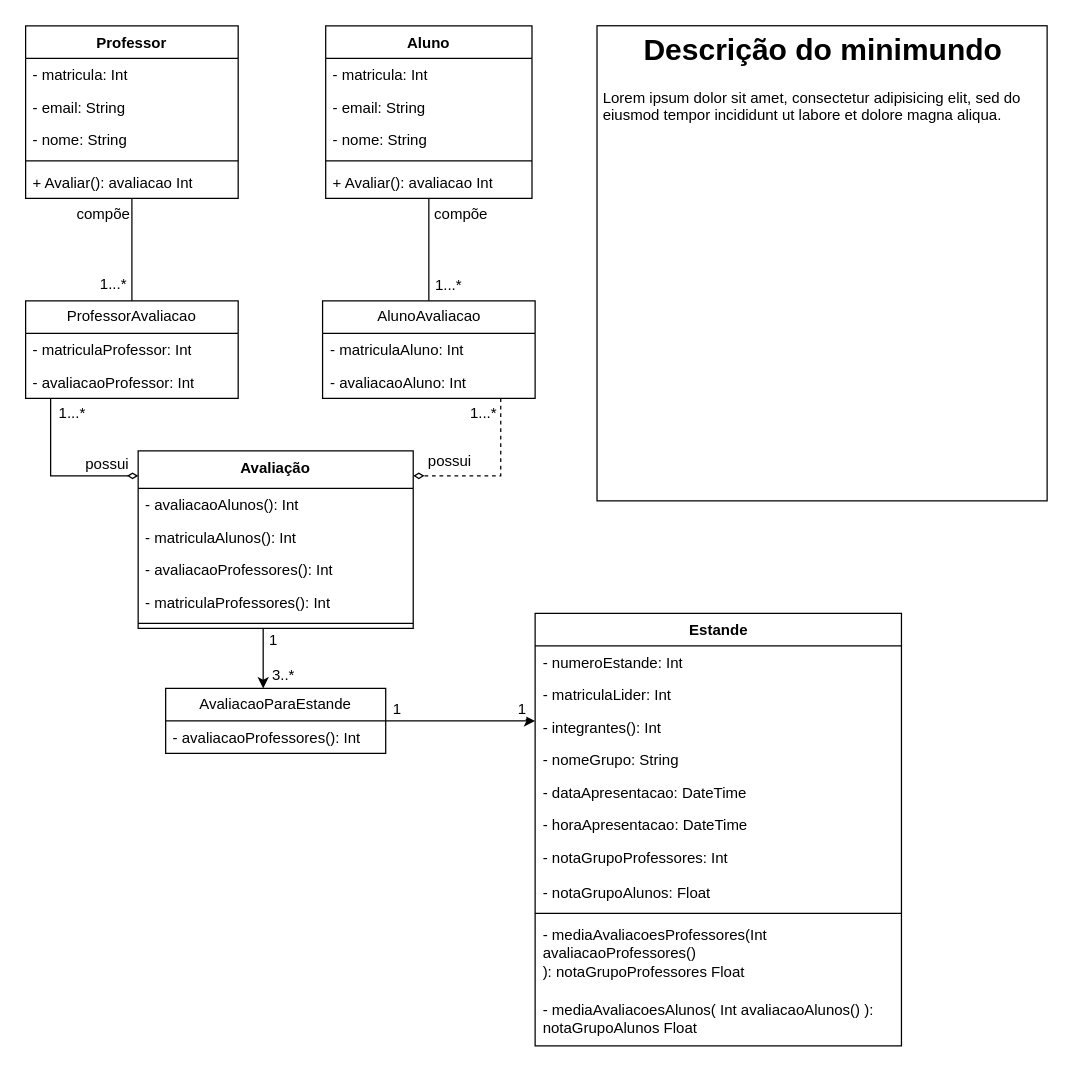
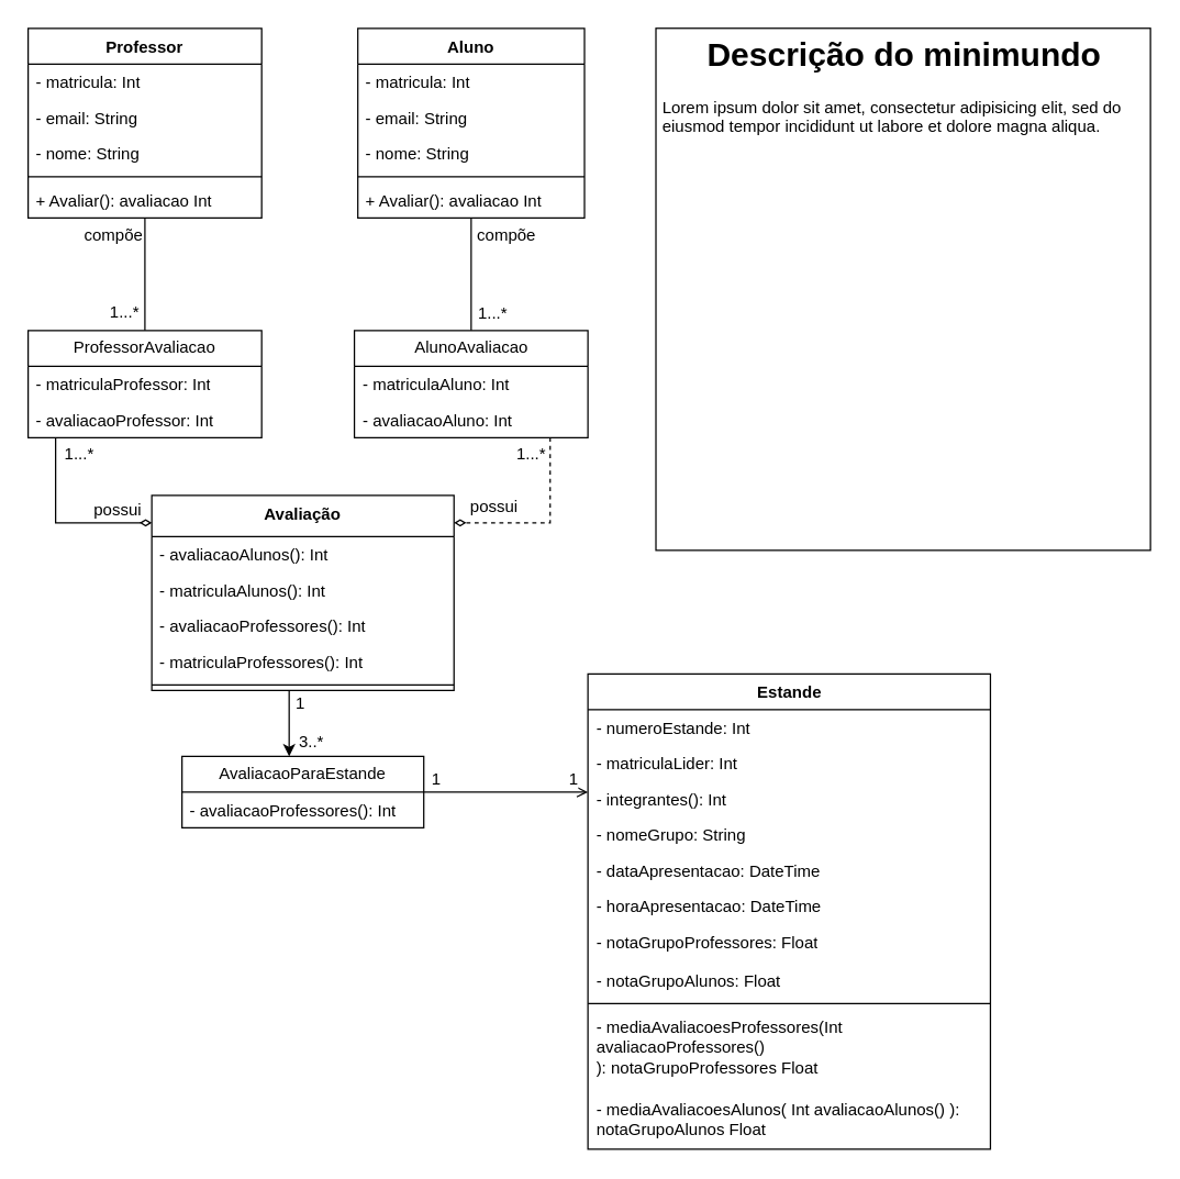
  <mxCell id="0" />
  <mxCell id="1" parent="0" />
  <mxCell id="2" style="edgeStyle=orthogonalEdgeStyle;rounded=0;orthogonalLoop=1;jettySize=auto;html=1;endArrow=none;endFill=0;" parent="1" source="46" target="17" edge="1"><mxGeometry relative="1" as="geometry"><Array as="points" /><mxPoint x="333" y="403" as="sourcePoint" /></mxGeometry></mxCell>
  <mxCell id="3" value="&lt;font style=&quot;font-size: 12px;&quot;&gt;compõe&lt;/font&gt;" style="edgeLabel;html=1;align=center;verticalAlign=middle;resizable=0;points=[];" parent="2" vertex="1" connectable="0"><mxGeometry x="-0.787" relative="1" as="geometry"><mxPoint x="25" y="3" as="offset" /></mxGeometry></mxCell>
  <mxCell id="4" value="&lt;font style=&quot;font-size: 12px;&quot;&gt;1...*&lt;/font&gt;" style="edgeLabel;html=1;align=center;verticalAlign=middle;resizable=0;points=[];" parent="2" vertex="1" connectable="0"><mxGeometry x="0.693" y="1" relative="1" as="geometry"><mxPoint x="14" as="offset" /></mxGeometry></mxCell>
  <mxCell id="5" style="edgeStyle=orthogonalEdgeStyle;rounded=0;orthogonalLoop=1;jettySize=auto;html=1;" parent="1" source="8" target="44" edge="1"><mxGeometry relative="1" as="geometry"><Array as="points"><mxPoint x="210" y="520" /><mxPoint x="210" y="520" /></Array><mxPoint x="100" y="502" as="sourcePoint" /><mxPoint x="144" y="576" as="targetPoint" /></mxGeometry></mxCell>
  <mxCell id="6" value="&lt;font style=&quot;font-size: 12px;&quot;&gt;3..*&lt;/font&gt;" style="edgeLabel;html=1;align=center;verticalAlign=middle;resizable=0;points=[];" parent="5" vertex="1" connectable="0"><mxGeometry x="0.682" y="2" relative="1" as="geometry"><mxPoint x="13" y="-3" as="offset" /></mxGeometry></mxCell>
  <mxCell id="7" value="&lt;font style=&quot;font-size: 12px;&quot;&gt;1&lt;/font&gt;" style="edgeLabel;html=1;align=center;verticalAlign=middle;resizable=0;points=[];" parent="5" vertex="1" connectable="0"><mxGeometry x="-0.429" y="1" relative="1" as="geometry"><mxPoint x="6" y="-5" as="offset" /></mxGeometry></mxCell>
  <mxCell id="8" value="Avaliação" style="swimlane;fontStyle=1;align=center;verticalAlign=top;childLayout=stackLayout;horizontal=1;startSize=30;horizontalStack=0;resizeParent=1;resizeParentMax=0;resizeLast=0;collapsible=1;marginBottom=0;whiteSpace=wrap;html=1;" parent="1" vertex="1"><mxGeometry x="110" y="360" width="220" height="142" as="geometry" /></mxCell>
  <mxCell id="9" value="- avaliacaoAlunos(): Int" style="text;strokeColor=none;fillColor=none;align=left;verticalAlign=top;spacingLeft=4;spacingRight=4;overflow=hidden;rotatable=0;points=[[0,0.5],[1,0.5]];portConstraint=eastwest;whiteSpace=wrap;html=1;" parent="8" vertex="1"><mxGeometry y="30" width="220" height="26" as="geometry" /></mxCell>
  <mxCell id="10" value="- matriculaAlunos(): Int" style="text;strokeColor=none;fillColor=none;align=left;verticalAlign=top;spacingLeft=4;spacingRight=4;overflow=hidden;rotatable=0;points=[[0,0.5],[1,0.5]];portConstraint=eastwest;whiteSpace=wrap;html=1;" parent="8" vertex="1"><mxGeometry y="56" width="220" height="26" as="geometry" /></mxCell>
  <mxCell id="11" value="- avaliacaoProfessores(): Int" style="text;strokeColor=none;fillColor=none;align=left;verticalAlign=top;spacingLeft=4;spacingRight=4;overflow=hidden;rotatable=0;points=[[0,0.5],[1,0.5]];portConstraint=eastwest;whiteSpace=wrap;html=1;" parent="8" vertex="1"><mxGeometry y="82" width="220" height="26" as="geometry" /></mxCell>
  <mxCell id="12" value="- matriculaProfessores(): Int" style="text;strokeColor=none;fillColor=none;align=left;verticalAlign=top;spacingLeft=4;spacingRight=4;overflow=hidden;rotatable=0;points=[[0,0.5],[1,0.5]];portConstraint=eastwest;whiteSpace=wrap;html=1;" parent="8" vertex="1"><mxGeometry y="108" width="220" height="26" as="geometry" /></mxCell>
  <mxCell id="13" value="" style="line;strokeWidth=1;fillColor=none;align=left;verticalAlign=middle;spacingTop=-1;spacingLeft=3;spacingRight=3;rotatable=0;labelPosition=right;points=[];portConstraint=eastwest;strokeColor=inherit;" parent="8" vertex="1"><mxGeometry y="134" width="220" height="8" as="geometry" /></mxCell>
  <mxCell id="14" style="edgeStyle=orthogonalEdgeStyle;rounded=0;orthogonalLoop=1;jettySize=auto;html=1;endArrow=diamondThin;endFill=0;dashed=1;" parent="1" target="8" edge="1" source="17"><mxGeometry relative="1" as="geometry"><mxPoint x="287" y="320" as="sourcePoint" /><Array as="points"><mxPoint x="400" y="380" /></Array></mxGeometry></mxCell>
  <mxCell id="15" value="&lt;font style=&quot;font-size: 12px;&quot;&gt;possui&lt;/font&gt;" style="edgeLabel;html=1;align=center;verticalAlign=middle;resizable=0;points=[];" parent="14" vertex="1" connectable="0"><mxGeometry x="0.733" relative="1" as="geometry"><mxPoint x="10" y="-12" as="offset" /></mxGeometry></mxCell>
  <mxCell id="16" value="&lt;font style=&quot;font-size: 12px;&quot;&gt;1...*&lt;/font&gt;" style="edgeLabel;html=1;align=center;verticalAlign=middle;resizable=0;points=[];" parent="14" vertex="1" connectable="0"><mxGeometry x="-0.872" relative="1" as="geometry"><mxPoint x="-15" y="3" as="offset" /></mxGeometry></mxCell>
  <mxCell id="17" value="AlunoAvaliacao" style="swimlane;fontStyle=0;childLayout=stackLayout;horizontal=1;startSize=26;fillColor=none;horizontalStack=0;resizeParent=1;resizeParentMax=0;resizeLast=0;collapsible=1;marginBottom=0;whiteSpace=wrap;html=1;" parent="1" vertex="1"><mxGeometry x="257.5" y="240" width="170" height="78" as="geometry" /></mxCell>
  <mxCell id="18" value="- matriculaAluno: Int" style="text;strokeColor=none;fillColor=none;align=left;verticalAlign=top;spacingLeft=4;spacingRight=4;overflow=hidden;rotatable=0;points=[[0,0.5],[1,0.5]];portConstraint=eastwest;whiteSpace=wrap;html=1;" parent="17" vertex="1"><mxGeometry y="26" width="170" height="26" as="geometry" /></mxCell>
  <mxCell id="19" value="- avaliacaoAluno: Int" style="text;strokeColor=none;fillColor=none;align=left;verticalAlign=top;spacingLeft=4;spacingRight=4;overflow=hidden;rotatable=0;points=[[0,0.5],[1,0.5]];portConstraint=eastwest;whiteSpace=wrap;html=1;" parent="17" vertex="1"><mxGeometry y="52" width="170" height="26" as="geometry" /></mxCell>
  <mxCell id="20" value="Estande" style="swimlane;fontStyle=1;align=center;verticalAlign=top;childLayout=stackLayout;horizontal=1;startSize=26;horizontalStack=0;resizeParent=1;resizeParentMax=0;resizeLast=0;collapsible=1;marginBottom=0;whiteSpace=wrap;html=1;" parent="1" vertex="1"><mxGeometry x="427.5" y="490" width="293" height="346" as="geometry" /></mxCell>
  <mxCell id="21" value="- numeroEstande: Int" style="text;strokeColor=none;fillColor=none;align=left;verticalAlign=top;spacingLeft=4;spacingRight=4;overflow=hidden;rotatable=0;points=[[0,0.5],[1,0.5]];portConstraint=eastwest;whiteSpace=wrap;html=1;" vertex="1" parent="20"><mxGeometry y="26" width="293" height="26" as="geometry" /></mxCell>
  <mxCell id="22" value="- matriculaLider: Int" style="text;strokeColor=none;fillColor=none;align=left;verticalAlign=top;spacingLeft=4;spacingRight=4;overflow=hidden;rotatable=0;points=[[0,0.5],[1,0.5]];portConstraint=eastwest;whiteSpace=wrap;html=1;" vertex="1" parent="20"><mxGeometry y="52" width="293" height="26" as="geometry" /></mxCell>
  <mxCell id="23" value="- integrantes(): Int" style="text;strokeColor=none;fillColor=none;align=left;verticalAlign=top;spacingLeft=4;spacingRight=4;overflow=hidden;rotatable=0;points=[[0,0.5],[1,0.5]];portConstraint=eastwest;whiteSpace=wrap;html=1;" parent="20" vertex="1"><mxGeometry y="78" width="293" height="26" as="geometry" /></mxCell>
  <mxCell id="24" value="- nomeGrupo: String" style="text;strokeColor=none;fillColor=none;align=left;verticalAlign=top;spacingLeft=4;spacingRight=4;overflow=hidden;rotatable=0;points=[[0,0.5],[1,0.5]];portConstraint=eastwest;whiteSpace=wrap;html=1;" parent="20" vertex="1"><mxGeometry y="104" width="293" height="26" as="geometry" /></mxCell>
  <mxCell id="25" value="- dataApresentacao: DateTime" style="text;strokeColor=none;fillColor=none;align=left;verticalAlign=top;spacingLeft=4;spacingRight=4;overflow=hidden;rotatable=0;points=[[0,0.5],[1,0.5]];portConstraint=eastwest;whiteSpace=wrap;html=1;" parent="20" vertex="1"><mxGeometry y="130" width="293" height="26" as="geometry" /></mxCell>
  <mxCell id="26" value="- horaApresentacao: DateTime" style="text;strokeColor=none;fillColor=none;align=left;verticalAlign=top;spacingLeft=4;spacingRight=4;overflow=hidden;rotatable=0;points=[[0,0.5],[1,0.5]];portConstraint=eastwest;whiteSpace=wrap;html=1;" parent="20" vertex="1"><mxGeometry y="156" width="293" height="26" as="geometry" /></mxCell>
- <mxCell id="27" value="- notaGrupoProfessores:&amp;nbsp;Int" style="text;strokeColor=none;fillColor=none;align=left;verticalAlign=top;spacingLeft=4;spacingRight=4;overflow=hidden;rotatable=0;points=[[0,0.5],[1,0.5]];portConstraint=eastwest;whiteSpace=wrap;html=1;" parent="20" vertex="1"><mxGeometry y="182" width="293" height="28" as="geometry" /></mxCell>
+ <mxCell id="27" value="- notaGrupoProfessores:&amp;nbsp;Float" style="text;strokeColor=none;fillColor=none;align=left;verticalAlign=top;spacingLeft=4;spacingRight=4;overflow=hidden;rotatable=0;points=[[0,0.5],[1,0.5]];portConstraint=eastwest;whiteSpace=wrap;html=1;" parent="20" vertex="1"><mxGeometry y="182" width="293" height="28" as="geometry" /></mxCell>
  <mxCell id="28" value="- notaGrupoAlunos:&amp;nbsp;Float" style="text;strokeColor=none;fillColor=none;align=left;verticalAlign=top;spacingLeft=4;spacingRight=4;overflow=hidden;rotatable=0;points=[[0,0.5],[1,0.5]];portConstraint=eastwest;whiteSpace=wrap;html=1;" parent="20" vertex="1"><mxGeometry y="210" width="293" height="26" as="geometry" /></mxCell>
  <mxCell id="29" value="" style="line;strokeWidth=1;fillColor=none;align=left;verticalAlign=middle;spacingTop=-1;spacingLeft=3;spacingRight=3;rotatable=0;labelPosition=right;points=[];portConstraint=eastwest;strokeColor=inherit;" parent="20" vertex="1"><mxGeometry y="236" width="293" height="8" as="geometry" /></mxCell>
  <mxCell id="30" value="- mediaAvaliacoesProfessores(Int avaliacaoProfessores()&lt;br&gt;): notaGrupoProfessores Float" style="text;strokeColor=none;fillColor=none;align=left;verticalAlign=top;spacingLeft=4;spacingRight=4;overflow=hidden;rotatable=0;points=[[0,0.5],[1,0.5]];portConstraint=eastwest;whiteSpace=wrap;html=1;" parent="20" vertex="1"><mxGeometry y="244" width="293" height="60" as="geometry" /></mxCell>
  <mxCell id="31" value="- mediaAvaliacoesAlunos( Int avaliacaoAlunos() ): notaGrupoAlunos Float" style="text;strokeColor=none;fillColor=none;align=left;verticalAlign=top;spacingLeft=4;spacingRight=4;overflow=hidden;rotatable=0;points=[[0,0.5],[1,0.5]];portConstraint=eastwest;whiteSpace=wrap;html=1;" parent="20" vertex="1"><mxGeometry y="304" width="293" height="42" as="geometry" /></mxCell>
  <mxCell id="32" style="edgeStyle=orthogonalEdgeStyle;rounded=0;orthogonalLoop=1;jettySize=auto;html=1;endArrow=diamondThin;endFill=0;startSize=6;strokeWidth=1;targetPerimeterSpacing=0;" parent="1" target="8" edge="1" source="35"><mxGeometry relative="1" as="geometry"><mxPoint x="127" y="320" as="sourcePoint" /><Array as="points"><mxPoint x="40" y="380" /></Array></mxGeometry></mxCell>
  <mxCell id="33" value="&lt;font style=&quot;font-size: 12px;&quot;&gt;possui&lt;/font&gt;" style="edgeLabel;html=1;align=center;verticalAlign=middle;resizable=0;points=[];" parent="32" vertex="1" connectable="0"><mxGeometry x="0.77" y="-1" relative="1" as="geometry"><mxPoint x="-11" y="-11" as="offset" /></mxGeometry></mxCell>
  <mxCell id="34" value="&lt;font style=&quot;font-size: 12px;&quot;&gt;1...*&lt;/font&gt;" style="edgeLabel;html=1;align=center;verticalAlign=middle;resizable=0;points=[];" parent="32" vertex="1" connectable="0"><mxGeometry x="-0.848" y="1" relative="1" as="geometry"><mxPoint x="15" y="1" as="offset" /></mxGeometry></mxCell>
  <mxCell id="35" value="ProfessorAvaliacao" style="swimlane;fontStyle=0;childLayout=stackLayout;horizontal=1;startSize=26;fillColor=none;horizontalStack=0;resizeParent=1;resizeParentMax=0;resizeLast=0;collapsible=1;marginBottom=0;whiteSpace=wrap;html=1;" parent="1" vertex="1"><mxGeometry x="20" y="240" width="170" height="78" as="geometry" /></mxCell>
  <mxCell id="36" value="- matriculaProfessor: Int" style="text;strokeColor=none;fillColor=none;align=left;verticalAlign=top;spacingLeft=4;spacingRight=4;overflow=hidden;rotatable=0;points=[[0,0.5],[1,0.5]];portConstraint=eastwest;whiteSpace=wrap;html=1;" parent="35" vertex="1"><mxGeometry y="26" width="170" height="26" as="geometry" /></mxCell>
  <mxCell id="37" value="- avaliacaoProfessor: Int" style="text;strokeColor=none;fillColor=none;align=left;verticalAlign=top;spacingLeft=4;spacingRight=4;overflow=hidden;rotatable=0;points=[[0,0.5],[1,0.5]];portConstraint=eastwest;whiteSpace=wrap;html=1;" parent="35" vertex="1"><mxGeometry y="52" width="170" height="26" as="geometry" /></mxCell>
  <mxCell id="38" style="edgeStyle=orthogonalEdgeStyle;rounded=0;orthogonalLoop=1;jettySize=auto;html=1;endArrow=none;endFill=0;" parent="1" source="52" target="35" edge="1"><mxGeometry relative="1" as="geometry"><Array as="points" /><mxPoint x="93" y="377" as="sourcePoint" /></mxGeometry></mxCell>
  <mxCell id="39" value="&lt;font style=&quot;font-size: 12px;&quot;&gt;compõe&lt;/font&gt;" style="edgeLabel;html=1;align=center;verticalAlign=middle;resizable=0;points=[];" parent="38" vertex="1" connectable="0"><mxGeometry x="-0.7" relative="1" as="geometry"><mxPoint x="-24" as="offset" /></mxGeometry></mxCell>
  <mxCell id="40" value="&lt;font style=&quot;font-size: 12px;&quot;&gt;1...*&lt;/font&gt;" style="edgeLabel;html=1;align=center;verticalAlign=middle;resizable=0;points=[];" parent="38" vertex="1" connectable="0"><mxGeometry x="0.791" y="-1" relative="1" as="geometry"><mxPoint x="-15" y="-5" as="offset" /></mxGeometry></mxCell>
- <mxCell id="41" style="edgeStyle=orthogonalEdgeStyle;rounded=0;orthogonalLoop=1;jettySize=auto;html=1;" parent="1" source="44" target="20" edge="1"><mxGeometry relative="1" as="geometry"><Array as="points"><mxPoint x="380" y="576" /><mxPoint x="380" y="576" /></Array></mxGeometry></mxCell>
+ <mxCell id="41" style="edgeStyle=orthogonalEdgeStyle;rounded=0;orthogonalLoop=1;jettySize=auto;html=1;endArrow=open;" parent="1" source="44" target="20" edge="1"><mxGeometry relative="1" as="geometry"><Array as="points"><mxPoint x="380" y="576" /><mxPoint x="380" y="576" /></Array></mxGeometry></mxCell>
  <mxCell id="42" value="&lt;font style=&quot;font-size: 12px;&quot;&gt;1&lt;/font&gt;" style="edgeLabel;html=1;align=center;verticalAlign=middle;resizable=0;points=[];" parent="41" vertex="1" connectable="0"><mxGeometry x="-0.796" y="1" relative="1" as="geometry"><mxPoint x="-4" y="-9" as="offset" /></mxGeometry></mxCell>
  <mxCell id="43" value="&lt;font style=&quot;font-size: 12px;&quot;&gt;1&lt;/font&gt;" style="edgeLabel;html=1;align=center;verticalAlign=middle;resizable=0;points=[];" parent="41" vertex="1" connectable="0"><mxGeometry x="0.772" y="3" relative="1" as="geometry"><mxPoint x="2" y="-7" as="offset" /></mxGeometry></mxCell>
  <mxCell id="44" value="AvaliacaoParaEstande" style="swimlane;fontStyle=0;childLayout=stackLayout;horizontal=1;startSize=26;fillColor=none;horizontalStack=0;resizeParent=1;resizeParentMax=0;resizeLast=0;collapsible=1;marginBottom=0;whiteSpace=wrap;html=1;" parent="1" vertex="1"><mxGeometry x="132" y="550" width="176" height="52" as="geometry" /></mxCell>
  <mxCell id="45" value="- avaliacaoProfessores(): Int" style="text;strokeColor=none;fillColor=none;align=left;verticalAlign=top;spacingLeft=4;spacingRight=4;overflow=hidden;rotatable=0;points=[[0,0.5],[1,0.5]];portConstraint=eastwest;whiteSpace=wrap;html=1;" parent="44" vertex="1"><mxGeometry y="26" width="176" height="26" as="geometry" /></mxCell>
  <mxCell id="46" value="Aluno" style="swimlane;fontStyle=1;align=center;verticalAlign=top;childLayout=stackLayout;horizontal=1;startSize=26;horizontalStack=0;resizeParent=1;resizeParentMax=0;resizeLast=0;collapsible=1;marginBottom=0;whiteSpace=wrap;html=1;" vertex="1" parent="1"><mxGeometry x="260" y="20" width="165" height="138" as="geometry" /></mxCell>
  <mxCell id="47" value="- matricula: Int" style="text;strokeColor=none;fillColor=none;align=left;verticalAlign=top;spacingLeft=4;spacingRight=4;overflow=hidden;rotatable=0;points=[[0,0.5],[1,0.5]];portConstraint=eastwest;whiteSpace=wrap;html=1;" vertex="1" parent="46"><mxGeometry y="26" width="165" height="26" as="geometry" /></mxCell>
  <mxCell id="48" value="- email: String" style="text;strokeColor=none;fillColor=none;align=left;verticalAlign=top;spacingLeft=4;spacingRight=4;overflow=hidden;rotatable=0;points=[[0,0.5],[1,0.5]];portConstraint=eastwest;whiteSpace=wrap;html=1;" vertex="1" parent="46"><mxGeometry y="52" width="165" height="26" as="geometry" /></mxCell>
  <mxCell id="49" value="- nome: String" style="text;strokeColor=none;fillColor=none;align=left;verticalAlign=top;spacingLeft=4;spacingRight=4;overflow=hidden;rotatable=0;points=[[0,0.5],[1,0.5]];portConstraint=eastwest;whiteSpace=wrap;html=1;" vertex="1" parent="46"><mxGeometry y="78" width="165" height="26" as="geometry" /></mxCell>
  <mxCell id="50" value="" style="line;strokeWidth=1;fillColor=none;align=left;verticalAlign=middle;spacingTop=-1;spacingLeft=3;spacingRight=3;rotatable=0;labelPosition=right;points=[];portConstraint=eastwest;strokeColor=inherit;" vertex="1" parent="46"><mxGeometry y="104" width="165" height="8" as="geometry" /></mxCell>
  <mxCell id="51" value="+ Avaliar(): avaliacao Int" style="text;strokeColor=none;fillColor=none;align=left;verticalAlign=top;spacingLeft=4;spacingRight=4;overflow=hidden;rotatable=0;points=[[0,0.5],[1,0.5]];portConstraint=eastwest;whiteSpace=wrap;html=1;" vertex="1" parent="46"><mxGeometry y="112" width="165" height="26" as="geometry" /></mxCell>
  <mxCell id="52" value="Professor" style="swimlane;fontStyle=1;align=center;verticalAlign=top;childLayout=stackLayout;horizontal=1;startSize=26;horizontalStack=0;resizeParent=1;resizeParentMax=0;resizeLast=0;collapsible=1;marginBottom=0;whiteSpace=wrap;html=1;" vertex="1" parent="1"><mxGeometry x="20" y="20" width="170" height="138" as="geometry" /></mxCell>
  <mxCell id="53" value="- matricula: Int" style="text;strokeColor=none;fillColor=none;align=left;verticalAlign=top;spacingLeft=4;spacingRight=4;overflow=hidden;rotatable=0;points=[[0,0.5],[1,0.5]];portConstraint=eastwest;whiteSpace=wrap;html=1;" vertex="1" parent="52"><mxGeometry y="26" width="170" height="26" as="geometry" /></mxCell>
  <mxCell id="54" value="- email: String" style="text;strokeColor=none;fillColor=none;align=left;verticalAlign=top;spacingLeft=4;spacingRight=4;overflow=hidden;rotatable=0;points=[[0,0.5],[1,0.5]];portConstraint=eastwest;whiteSpace=wrap;html=1;" vertex="1" parent="52"><mxGeometry y="52" width="170" height="26" as="geometry" /></mxCell>
  <mxCell id="55" value="- nome: String" style="text;strokeColor=none;fillColor=none;align=left;verticalAlign=top;spacingLeft=4;spacingRight=4;overflow=hidden;rotatable=0;points=[[0,0.5],[1,0.5]];portConstraint=eastwest;whiteSpace=wrap;html=1;" vertex="1" parent="52"><mxGeometry y="78" width="170" height="26" as="geometry" /></mxCell>
  <mxCell id="56" value="" style="line;strokeWidth=1;fillColor=none;align=left;verticalAlign=middle;spacingTop=-1;spacingLeft=3;spacingRight=3;rotatable=0;labelPosition=right;points=[];portConstraint=eastwest;strokeColor=inherit;" vertex="1" parent="52"><mxGeometry y="104" width="170" height="8" as="geometry" /></mxCell>
  <mxCell id="57" value="+ Avaliar(): avaliacao Int" style="text;strokeColor=none;fillColor=none;align=left;verticalAlign=top;spacingLeft=4;spacingRight=4;overflow=hidden;rotatable=0;points=[[0,0.5],[1,0.5]];portConstraint=eastwest;whiteSpace=wrap;html=1;" vertex="1" parent="52"><mxGeometry y="112" width="170" height="26" as="geometry" /></mxCell>
  <mxCell id="58" value="&lt;h1 style=&quot;text-align: center;&quot;&gt;Descrição do minimundo&lt;/h1&gt;&lt;p&gt;Lorem ipsum dolor sit amet, consectetur adipisicing elit, sed do eiusmod tempor incididunt ut labore et dolore magna aliqua.&lt;/p&gt;" style="text;html=1;strokeColor=default;fillColor=default;spacing=5;spacingTop=-20;whiteSpace=wrap;overflow=hidden;rounded=0;" vertex="1" parent="1"><mxGeometry x="477" y="20" width="360" height="380" as="geometry" /></mxCell>
